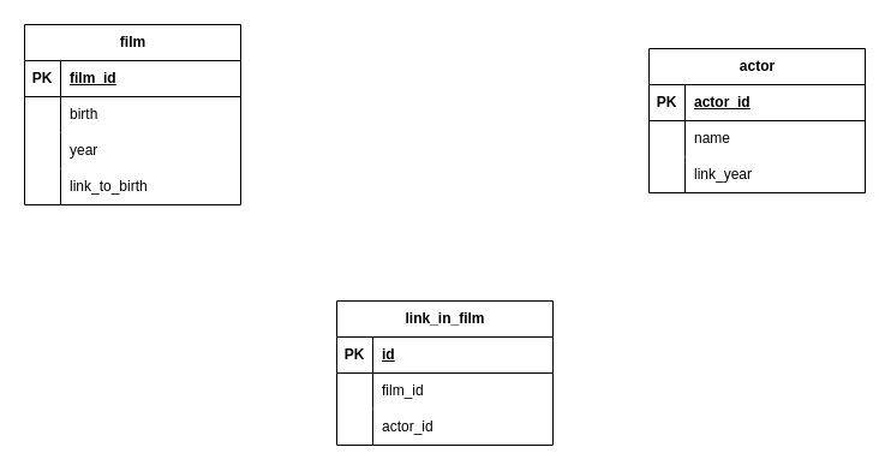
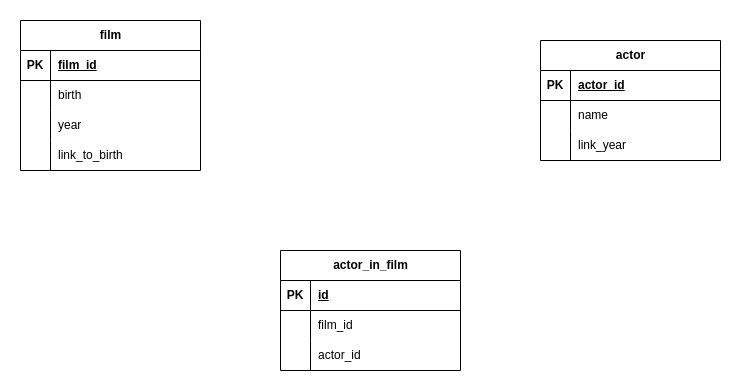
  <mxCell id="0" />
  <mxCell id="1" parent="0" />
  <mxCell id="2" value="film" style="shape=table;startSize=30;container=1;collapsible=1;childLayout=tableLayout;fixedRows=1;rowLines=0;fontStyle=1;align=center;resizeLast=1;html=1;" vertex="1" parent="1"><mxGeometry x="20" y="20" width="180" height="150" as="geometry" /></mxCell>
  <mxCell id="3" value="" style="shape=tableRow;horizontal=0;startSize=0;swimlaneHead=0;swimlaneBody=0;fillColor=none;collapsible=0;dropTarget=0;points=[[0,0.5],[1,0.5]];portConstraint=eastwest;top=0;left=0;right=0;bottom=1;" vertex="1" parent="2"><mxGeometry y="30" width="180" height="30" as="geometry" /></mxCell>
  <mxCell id="4" value="PK" style="shape=partialRectangle;connectable=0;fillColor=none;top=0;left=0;bottom=0;right=0;fontStyle=1;overflow=hidden;whiteSpace=wrap;html=1;" vertex="1" parent="3"><mxGeometry width="30" height="30" as="geometry"><mxRectangle width="30" height="30" as="alternateBounds" /></mxGeometry></mxCell>
  <mxCell id="5" value="film_id" style="shape=partialRectangle;connectable=0;fillColor=none;top=0;left=0;bottom=0;right=0;align=left;spacingLeft=6;fontStyle=5;overflow=hidden;whiteSpace=wrap;html=1;" vertex="1" parent="3"><mxGeometry x="30" width="150" height="30" as="geometry"><mxRectangle width="150" height="30" as="alternateBounds" /></mxGeometry></mxCell>
  <mxCell id="6" value="" style="shape=tableRow;horizontal=0;startSize=0;swimlaneHead=0;swimlaneBody=0;fillColor=none;collapsible=0;dropTarget=0;points=[[0,0.5],[1,0.5]];portConstraint=eastwest;top=0;left=0;right=0;bottom=0;" vertex="1" parent="2"><mxGeometry y="60" width="180" height="30" as="geometry" /></mxCell>
  <mxCell id="7" value="" style="shape=partialRectangle;connectable=0;fillColor=none;top=0;left=0;bottom=0;right=0;editable=1;overflow=hidden;whiteSpace=wrap;html=1;" vertex="1" parent="6"><mxGeometry width="30" height="30" as="geometry"><mxRectangle width="30" height="30" as="alternateBounds" /></mxGeometry></mxCell>
  <mxCell id="8" value="birth" style="shape=partialRectangle;connectable=0;fillColor=none;top=0;left=0;bottom=0;right=0;align=left;spacingLeft=6;overflow=hidden;whiteSpace=wrap;html=1;" vertex="1" parent="6"><mxGeometry x="30" width="150" height="30" as="geometry"><mxRectangle width="150" height="30" as="alternateBounds" /></mxGeometry></mxCell>
  <mxCell id="9" value="" style="shape=tableRow;horizontal=0;startSize=0;swimlaneHead=0;swimlaneBody=0;fillColor=none;collapsible=0;dropTarget=0;points=[[0,0.5],[1,0.5]];portConstraint=eastwest;top=0;left=0;right=0;bottom=0;" vertex="1" parent="2"><mxGeometry y="90" width="180" height="30" as="geometry" /></mxCell>
  <mxCell id="10" value="" style="shape=partialRectangle;connectable=0;fillColor=none;top=0;left=0;bottom=0;right=0;editable=1;overflow=hidden;whiteSpace=wrap;html=1;" vertex="1" parent="9"><mxGeometry width="30" height="30" as="geometry"><mxRectangle width="30" height="30" as="alternateBounds" /></mxGeometry></mxCell>
  <mxCell id="11" value="year" style="shape=partialRectangle;connectable=0;fillColor=none;top=0;left=0;bottom=0;right=0;align=left;spacingLeft=6;overflow=hidden;whiteSpace=wrap;html=1;" vertex="1" parent="9"><mxGeometry x="30" width="150" height="30" as="geometry"><mxRectangle width="150" height="30" as="alternateBounds" /></mxGeometry></mxCell>
  <mxCell id="12" style="shape=tableRow;horizontal=0;startSize=0;swimlaneHead=0;swimlaneBody=0;fillColor=none;collapsible=0;dropTarget=0;points=[[0,0.5],[1,0.5]];portConstraint=eastwest;top=0;left=0;right=0;bottom=0;" vertex="1" parent="2"><mxGeometry y="120" width="180" height="30" as="geometry" /></mxCell>
  <mxCell id="13" style="shape=partialRectangle;connectable=0;fillColor=none;top=0;left=0;bottom=0;right=0;editable=1;overflow=hidden;whiteSpace=wrap;html=1;" vertex="1" parent="12"><mxGeometry width="30" height="30" as="geometry"><mxRectangle width="30" height="30" as="alternateBounds" /></mxGeometry></mxCell>
  <mxCell id="14" value="link_to_birth" style="shape=partialRectangle;connectable=0;fillColor=none;top=0;left=0;bottom=0;right=0;align=left;spacingLeft=6;overflow=hidden;whiteSpace=wrap;html=1;" vertex="1" parent="12"><mxGeometry x="30" width="150" height="30" as="geometry"><mxRectangle width="150" height="30" as="alternateBounds" /></mxGeometry></mxCell>
  <mxCell id="15" value="actor" style="shape=table;startSize=30;container=1;collapsible=1;childLayout=tableLayout;fixedRows=1;rowLines=0;fontStyle=1;align=center;resizeLast=1;html=1;" vertex="1" parent="1"><mxGeometry x="540" y="40" width="180" height="120" as="geometry" /></mxCell>
  <mxCell id="16" value="" style="shape=tableRow;horizontal=0;startSize=0;swimlaneHead=0;swimlaneBody=0;fillColor=none;collapsible=0;dropTarget=0;points=[[0,0.5],[1,0.5]];portConstraint=eastwest;top=0;left=0;right=0;bottom=1;" vertex="1" parent="15"><mxGeometry y="30" width="180" height="30" as="geometry" /></mxCell>
  <mxCell id="17" value="PK" style="shape=partialRectangle;connectable=0;fillColor=none;top=0;left=0;bottom=0;right=0;fontStyle=1;overflow=hidden;whiteSpace=wrap;html=1;" vertex="1" parent="16"><mxGeometry width="30" height="30" as="geometry"><mxRectangle width="30" height="30" as="alternateBounds" /></mxGeometry></mxCell>
  <mxCell id="18" value="actor_id" style="shape=partialRectangle;connectable=0;fillColor=none;top=0;left=0;bottom=0;right=0;align=left;spacingLeft=6;fontStyle=5;overflow=hidden;whiteSpace=wrap;html=1;" vertex="1" parent="16"><mxGeometry x="30" width="150" height="30" as="geometry"><mxRectangle width="150" height="30" as="alternateBounds" /></mxGeometry></mxCell>
  <mxCell id="19" value="" style="shape=tableRow;horizontal=0;startSize=0;swimlaneHead=0;swimlaneBody=0;fillColor=none;collapsible=0;dropTarget=0;points=[[0,0.5],[1,0.5]];portConstraint=eastwest;top=0;left=0;right=0;bottom=0;" vertex="1" parent="15"><mxGeometry y="60" width="180" height="30" as="geometry" /></mxCell>
  <mxCell id="20" value="" style="shape=partialRectangle;connectable=0;fillColor=none;top=0;left=0;bottom=0;right=0;editable=1;overflow=hidden;whiteSpace=wrap;html=1;" vertex="1" parent="19"><mxGeometry width="30" height="30" as="geometry"><mxRectangle width="30" height="30" as="alternateBounds" /></mxGeometry></mxCell>
  <mxCell id="21" value="name" style="shape=partialRectangle;connectable=0;fillColor=none;top=0;left=0;bottom=0;right=0;align=left;spacingLeft=6;overflow=hidden;whiteSpace=wrap;html=1;" vertex="1" parent="19"><mxGeometry x="30" width="150" height="30" as="geometry"><mxRectangle width="150" height="30" as="alternateBounds" /></mxGeometry></mxCell>
  <mxCell id="22" value="" style="shape=tableRow;horizontal=0;startSize=0;swimlaneHead=0;swimlaneBody=0;fillColor=none;collapsible=0;dropTarget=0;points=[[0,0.5],[1,0.5]];portConstraint=eastwest;top=0;left=0;right=0;bottom=0;" vertex="1" parent="15"><mxGeometry y="90" width="180" height="30" as="geometry" /></mxCell>
  <mxCell id="23" value="" style="shape=partialRectangle;connectable=0;fillColor=none;top=0;left=0;bottom=0;right=0;editable=1;overflow=hidden;whiteSpace=wrap;html=1;" vertex="1" parent="22"><mxGeometry width="30" height="30" as="geometry"><mxRectangle width="30" height="30" as="alternateBounds" /></mxGeometry></mxCell>
  <mxCell id="24" value="link_year" style="shape=partialRectangle;connectable=0;fillColor=none;top=0;left=0;bottom=0;right=0;align=left;spacingLeft=6;overflow=hidden;whiteSpace=wrap;html=1;" vertex="1" parent="22"><mxGeometry x="30" width="150" height="30" as="geometry"><mxRectangle width="150" height="30" as="alternateBounds" /></mxGeometry></mxCell>
- <mxCell id="25" value="link_in_film" style="shape=table;startSize=30;container=1;collapsible=1;childLayout=tableLayout;fixedRows=1;rowLines=0;fontStyle=1;align=center;resizeLast=1;html=1;" vertex="1" parent="1"><mxGeometry x="280" y="250" width="180" height="120" as="geometry" /></mxCell>
+ <mxCell id="25" value="actor_in_film" style="shape=table;startSize=30;container=1;collapsible=1;childLayout=tableLayout;fixedRows=1;rowLines=0;fontStyle=1;align=center;resizeLast=1;html=1;" vertex="1" parent="1"><mxGeometry x="280" y="250" width="180" height="120" as="geometry" /></mxCell>
  <mxCell id="26" value="" style="shape=tableRow;horizontal=0;startSize=0;swimlaneHead=0;swimlaneBody=0;fillColor=none;collapsible=0;dropTarget=0;points=[[0,0.5],[1,0.5]];portConstraint=eastwest;top=0;left=0;right=0;bottom=1;" vertex="1" parent="25"><mxGeometry y="30" width="180" height="30" as="geometry" /></mxCell>
  <mxCell id="27" value="PK" style="shape=partialRectangle;connectable=0;fillColor=none;top=0;left=0;bottom=0;right=0;fontStyle=1;overflow=hidden;whiteSpace=wrap;html=1;" vertex="1" parent="26"><mxGeometry width="30" height="30" as="geometry"><mxRectangle width="30" height="30" as="alternateBounds" /></mxGeometry></mxCell>
  <mxCell id="28" value="id" style="shape=partialRectangle;connectable=0;fillColor=none;top=0;left=0;bottom=0;right=0;align=left;spacingLeft=6;fontStyle=5;overflow=hidden;whiteSpace=wrap;html=1;" vertex="1" parent="26"><mxGeometry x="30" width="150" height="30" as="geometry"><mxRectangle width="150" height="30" as="alternateBounds" /></mxGeometry></mxCell>
  <mxCell id="29" value="" style="shape=tableRow;horizontal=0;startSize=0;swimlaneHead=0;swimlaneBody=0;fillColor=none;collapsible=0;dropTarget=0;points=[[0,0.5],[1,0.5]];portConstraint=eastwest;top=0;left=0;right=0;bottom=0;" vertex="1" parent="25"><mxGeometry y="60" width="180" height="30" as="geometry" /></mxCell>
  <mxCell id="30" value="" style="shape=partialRectangle;connectable=0;fillColor=none;top=0;left=0;bottom=0;right=0;editable=1;overflow=hidden;whiteSpace=wrap;html=1;" vertex="1" parent="29"><mxGeometry width="30" height="30" as="geometry"><mxRectangle width="30" height="30" as="alternateBounds" /></mxGeometry></mxCell>
  <mxCell id="31" value="film_id" style="shape=partialRectangle;connectable=0;fillColor=none;top=0;left=0;bottom=0;right=0;align=left;spacingLeft=6;overflow=hidden;whiteSpace=wrap;html=1;" vertex="1" parent="29"><mxGeometry x="30" width="150" height="30" as="geometry"><mxRectangle width="150" height="30" as="alternateBounds" /></mxGeometry></mxCell>
  <mxCell id="32" value="" style="shape=tableRow;horizontal=0;startSize=0;swimlaneHead=0;swimlaneBody=0;fillColor=none;collapsible=0;dropTarget=0;points=[[0,0.5],[1,0.5]];portConstraint=eastwest;top=0;left=0;right=0;bottom=0;" vertex="1" parent="25"><mxGeometry y="90" width="180" height="30" as="geometry" /></mxCell>
  <mxCell id="33" value="" style="shape=partialRectangle;connectable=0;fillColor=none;top=0;left=0;bottom=0;right=0;editable=1;overflow=hidden;whiteSpace=wrap;html=1;" vertex="1" parent="32"><mxGeometry width="30" height="30" as="geometry"><mxRectangle width="30" height="30" as="alternateBounds" /></mxGeometry></mxCell>
  <mxCell id="34" value="actor_id" style="shape=partialRectangle;connectable=0;fillColor=none;top=0;left=0;bottom=0;right=0;align=left;spacingLeft=6;overflow=hidden;whiteSpace=wrap;html=1;" vertex="1" parent="32"><mxGeometry x="30" width="150" height="30" as="geometry"><mxRectangle width="150" height="30" as="alternateBounds" /></mxGeometry></mxCell>
